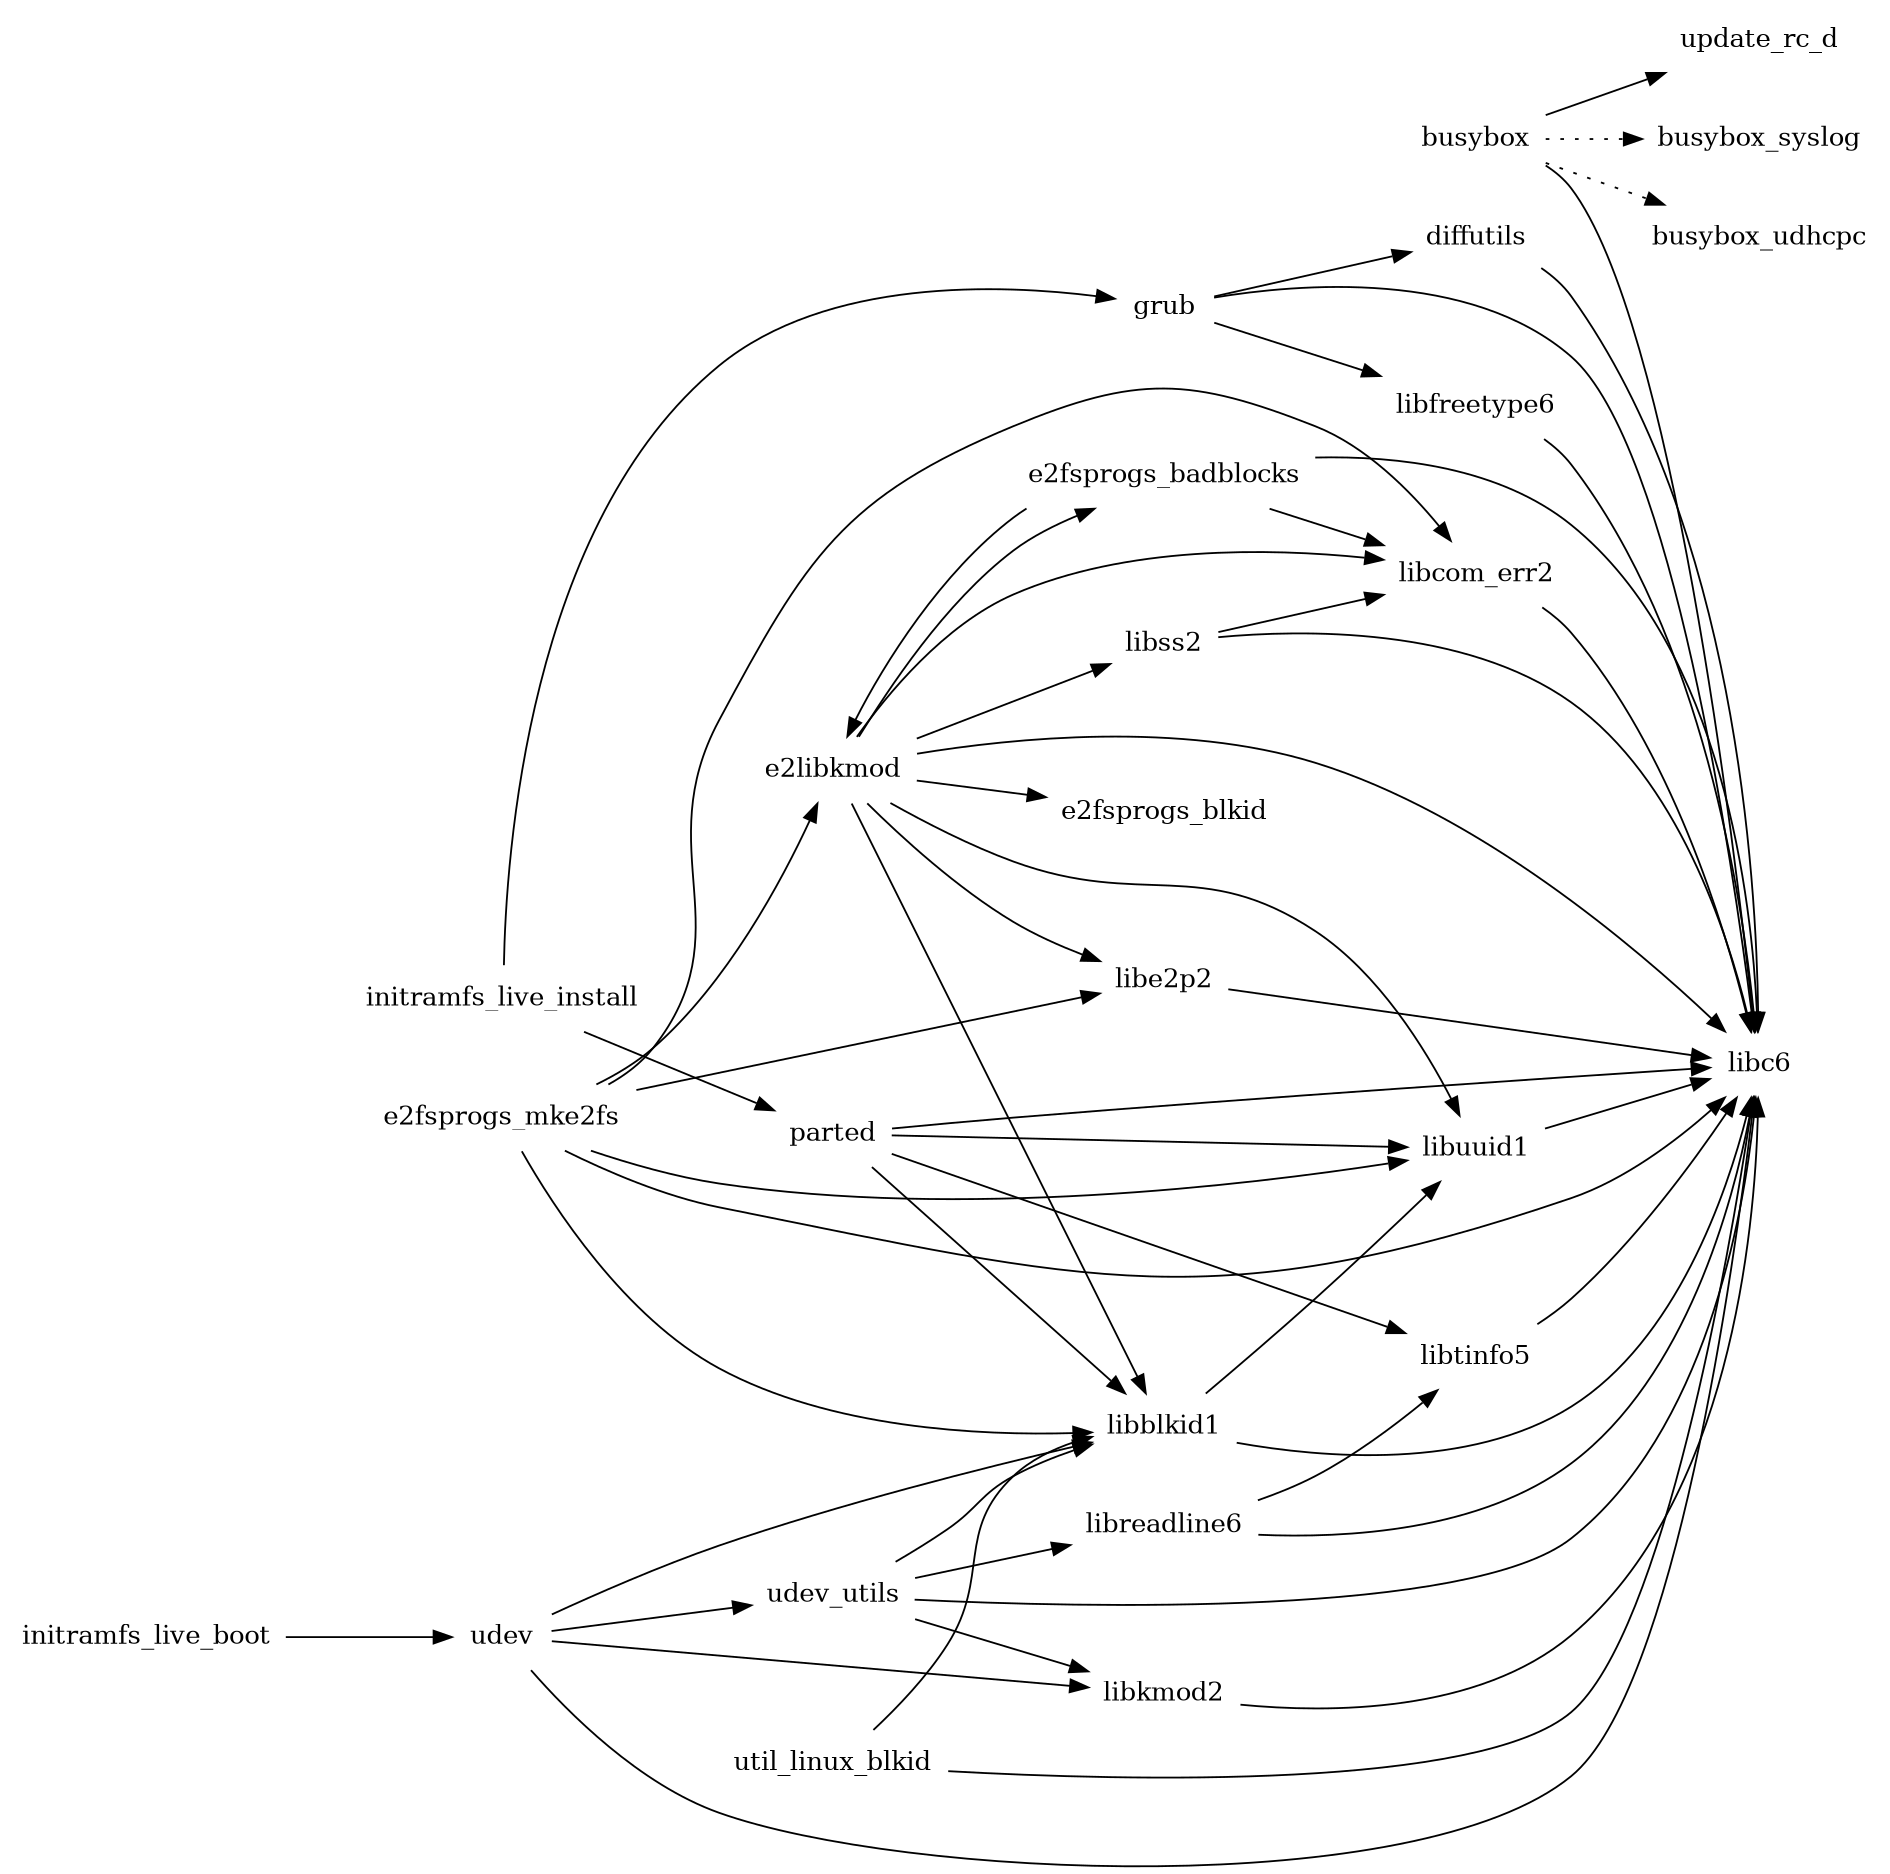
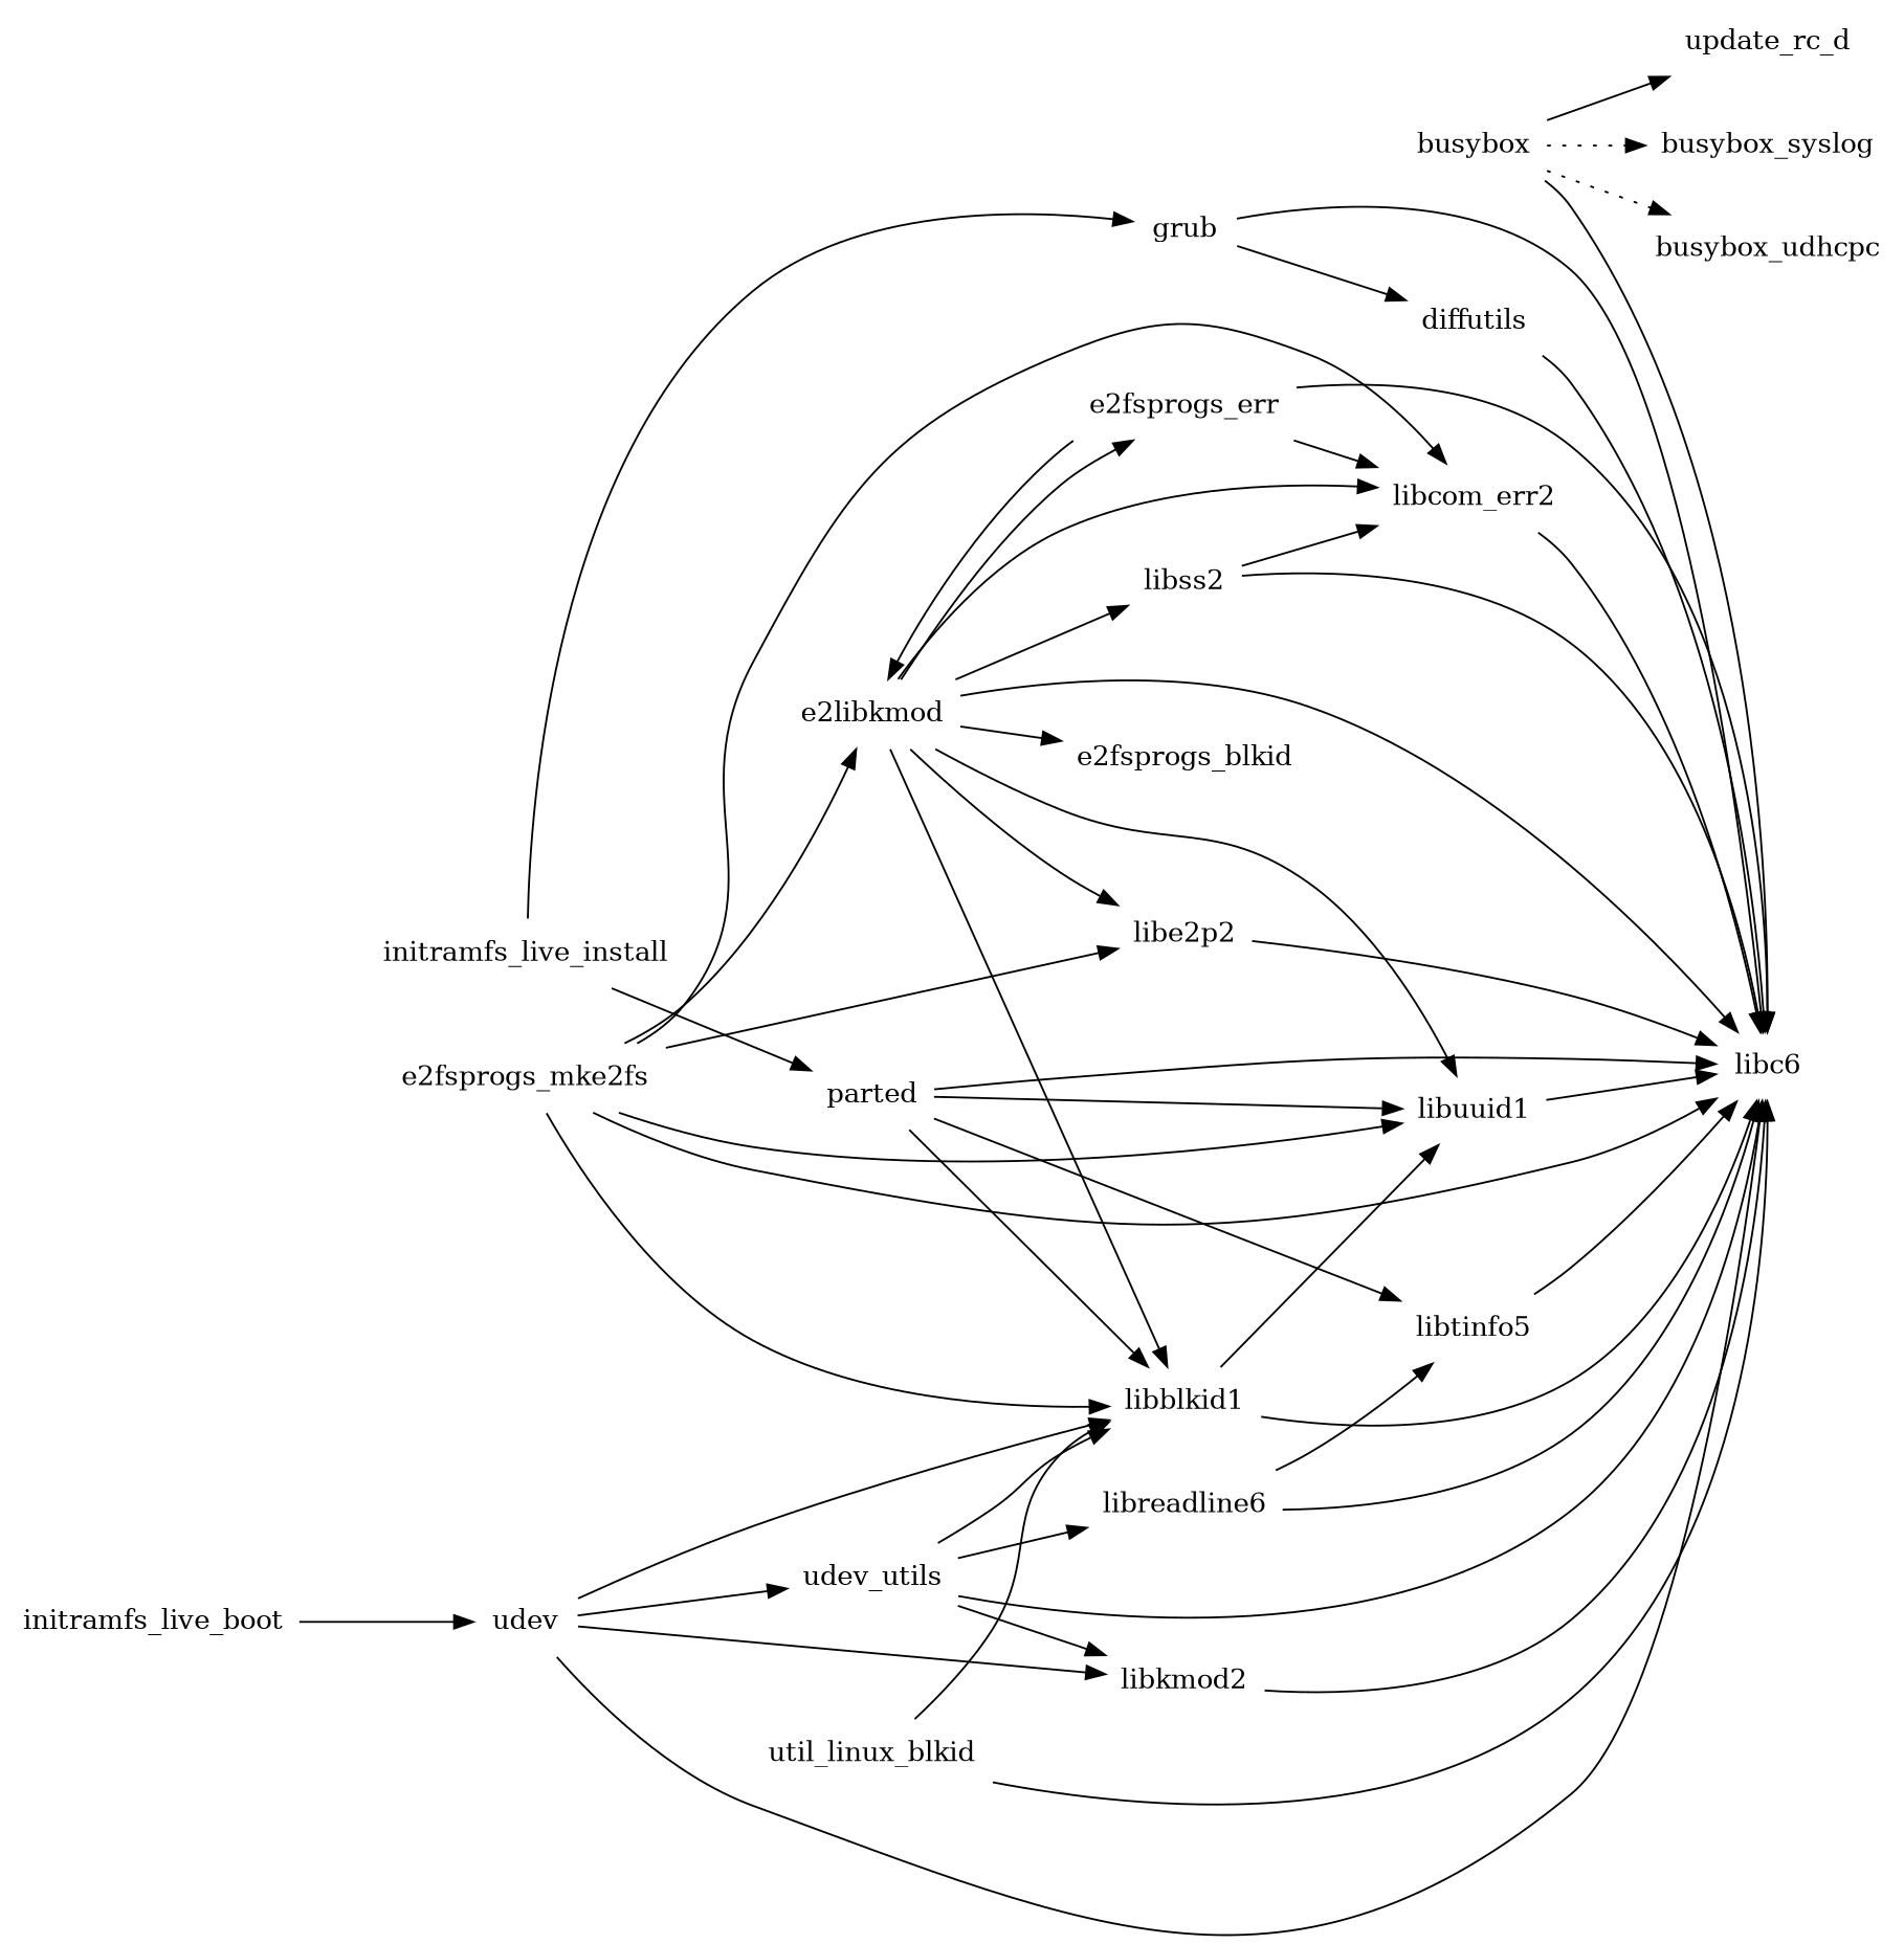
  digraph {
    rankdir=LR
    node [shape=plaintext]
    busybox
    update_rc_d
    libc6
    busybox_syslog
    busybox_udhcpc
    diffutils
    n7 [label=e2libkmod]
    libss2
    libcom_err2
    libe2p2
    e2fsprogs_blkid
-   e2fsprogs_badblocks
+   e2fsprogs_badblocks [label=e2fsprogs_err]
    libblkid1
    libuuid1
    e2fsprogs_mke2fs
    grub
-   libfreetype6
    initramfs_live_boot
    udev
    libkmod2
    udev_utils
    libreadline6
    initramfs_live_install
    parted
    libtinfo5
    util_linux_blkid
    busybox -> update_rc_d
    busybox -> libc6
    busybox -> busybox_syslog [style=dotted]
    busybox -> busybox_udhcpc [style=dotted]
    diffutils -> libc6
    n7 -> libc6
    n7 -> libss2
    n7 -> libcom_err2
    n7 -> libe2p2
    n7 -> e2fsprogs_blkid
    n7 -> e2fsprogs_badblocks
    n7 -> libblkid1
    n7 -> libuuid1
    libss2 -> libc6
    libss2 -> libcom_err2
    libcom_err2 -> libc6
    libe2p2 -> libc6
    e2fsprogs_badblocks -> libc6
    e2fsprogs_badblocks -> n7
    e2fsprogs_badblocks -> libcom_err2
    libblkid1 -> libc6
    libblkid1 -> libuuid1
    libuuid1 -> libc6
    e2fsprogs_mke2fs -> libc6
    e2fsprogs_mke2fs -> n7
    e2fsprogs_mke2fs -> libcom_err2
    e2fsprogs_mke2fs -> libe2p2
    e2fsprogs_mke2fs -> libblkid1
    e2fsprogs_mke2fs -> libuuid1
    grub -> libc6
    grub -> diffutils
-   grub -> libfreetype6
-   libfreetype6 -> libc6
    initramfs_live_boot -> udev
    udev -> libc6
    udev -> libblkid1
    udev -> libkmod2
    udev -> udev_utils
    libkmod2 -> libc6
    udev_utils -> libc6
    udev_utils -> libblkid1
    udev_utils -> libkmod2
    udev_utils -> libreadline6
    libreadline6 -> libc6
    libreadline6 -> libtinfo5
    initramfs_live_install -> grub
    initramfs_live_install -> parted
    parted -> libc6
    parted -> libblkid1
    parted -> libuuid1
    parted -> libtinfo5
    libtinfo5 -> libc6
    util_linux_blkid -> libc6
    util_linux_blkid -> libblkid1
  }
